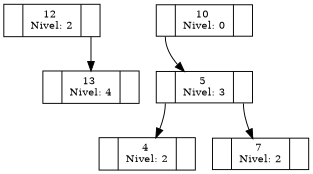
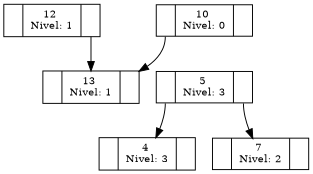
  digraph {
    node [fontsize=11 shape=record]
    edge [tailport=p1]
-   n1 [height=.08 label="<p0>| 12 \nNivel: 2 |<p1>"]
-   n2 [height=.08 label="<p0>| 13 \nNivel: 4 |<p1>"]
+   n1 [height=.08 label="<p0>| 12 \nNivel: 1 |<p1>"]
+   n2 [height=.08 label="<p0>| 13 \nNivel: 1 |<p1>"]
    n3 [height=.08 label="<p0>| 10 \nNivel: 0 |<p1>"]
    n4 [height=.08 label="<p0>| 5 \nNivel: 3 |<p1>"]
-   n5 [height=.08 label="<p0>| 4 \nNivel: 2 |<p1>"]
+   n5 [height=.08 label="<p0>| 4 \nNivel: 3 |<p1>"]
    n6 [height=.08 label="<p0>| 7 \nNivel: 2 |<p1>"]
    n1 -> n2
-   n3 -> n4 [tailport=p0]
+   n3 -> n2 [tailport=p0]
    n4 -> n5 [tailport=p0]
    n4 -> n6
  }
